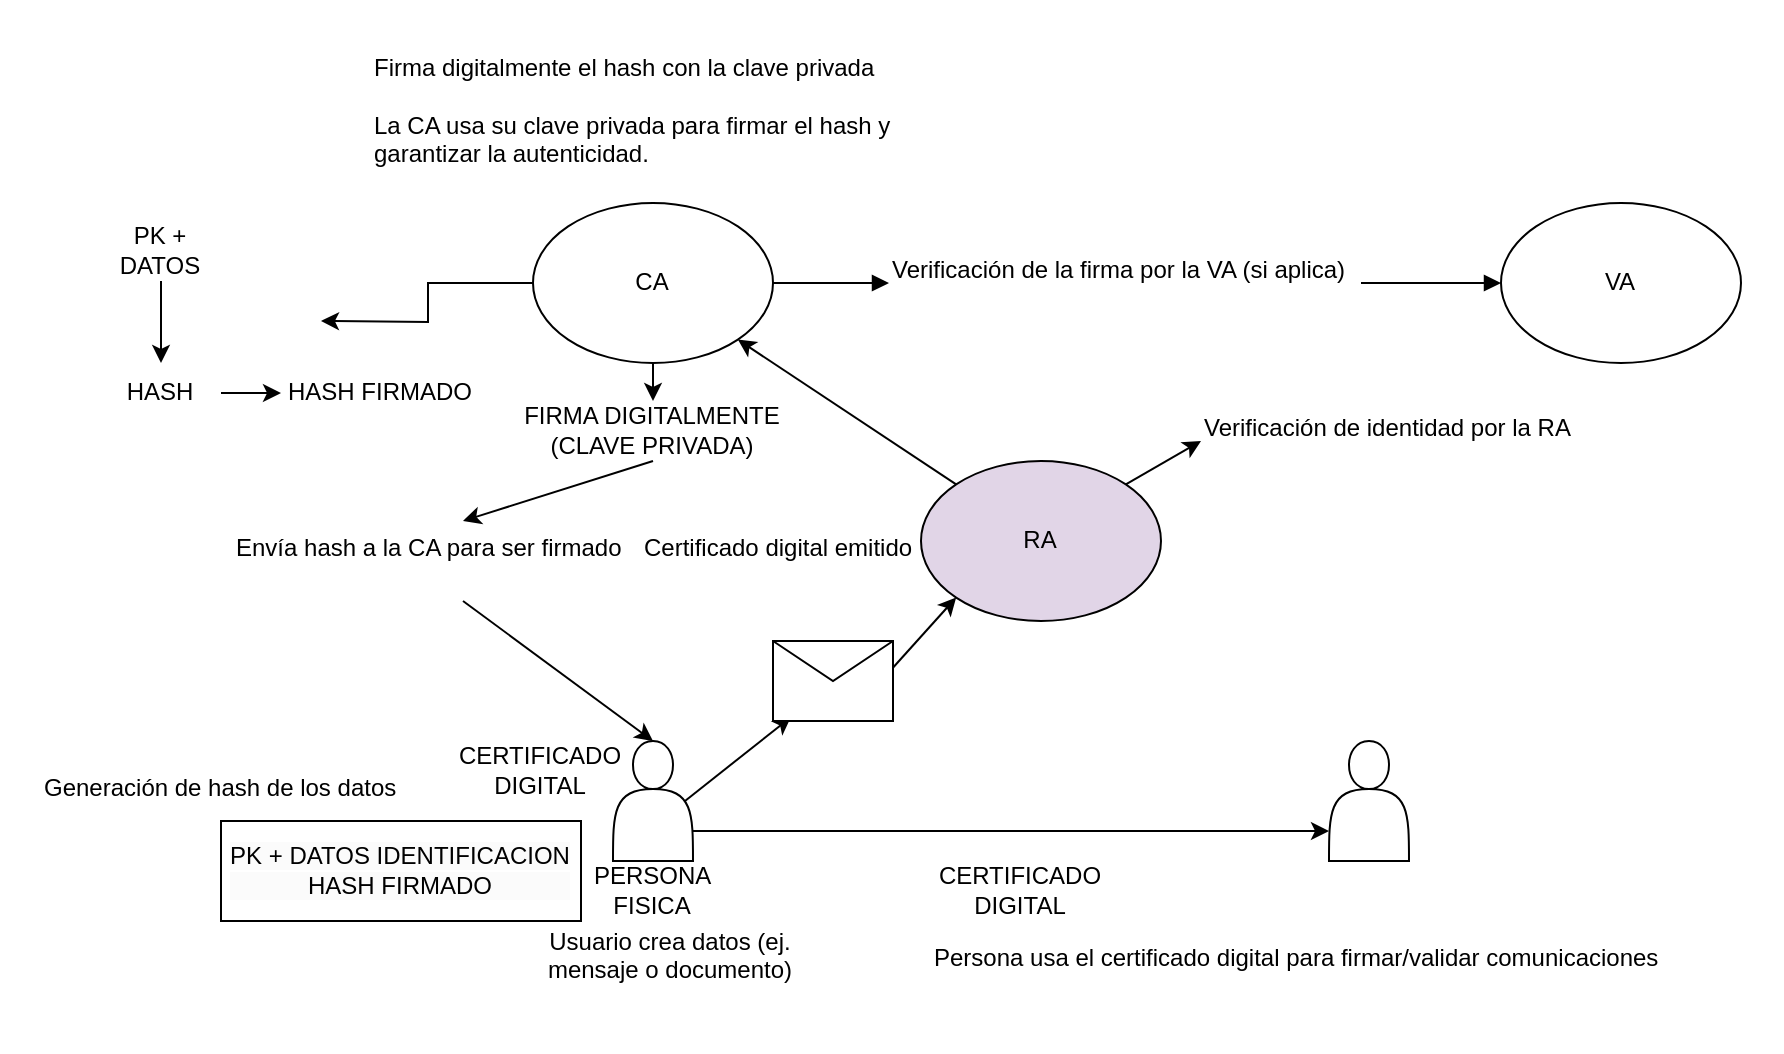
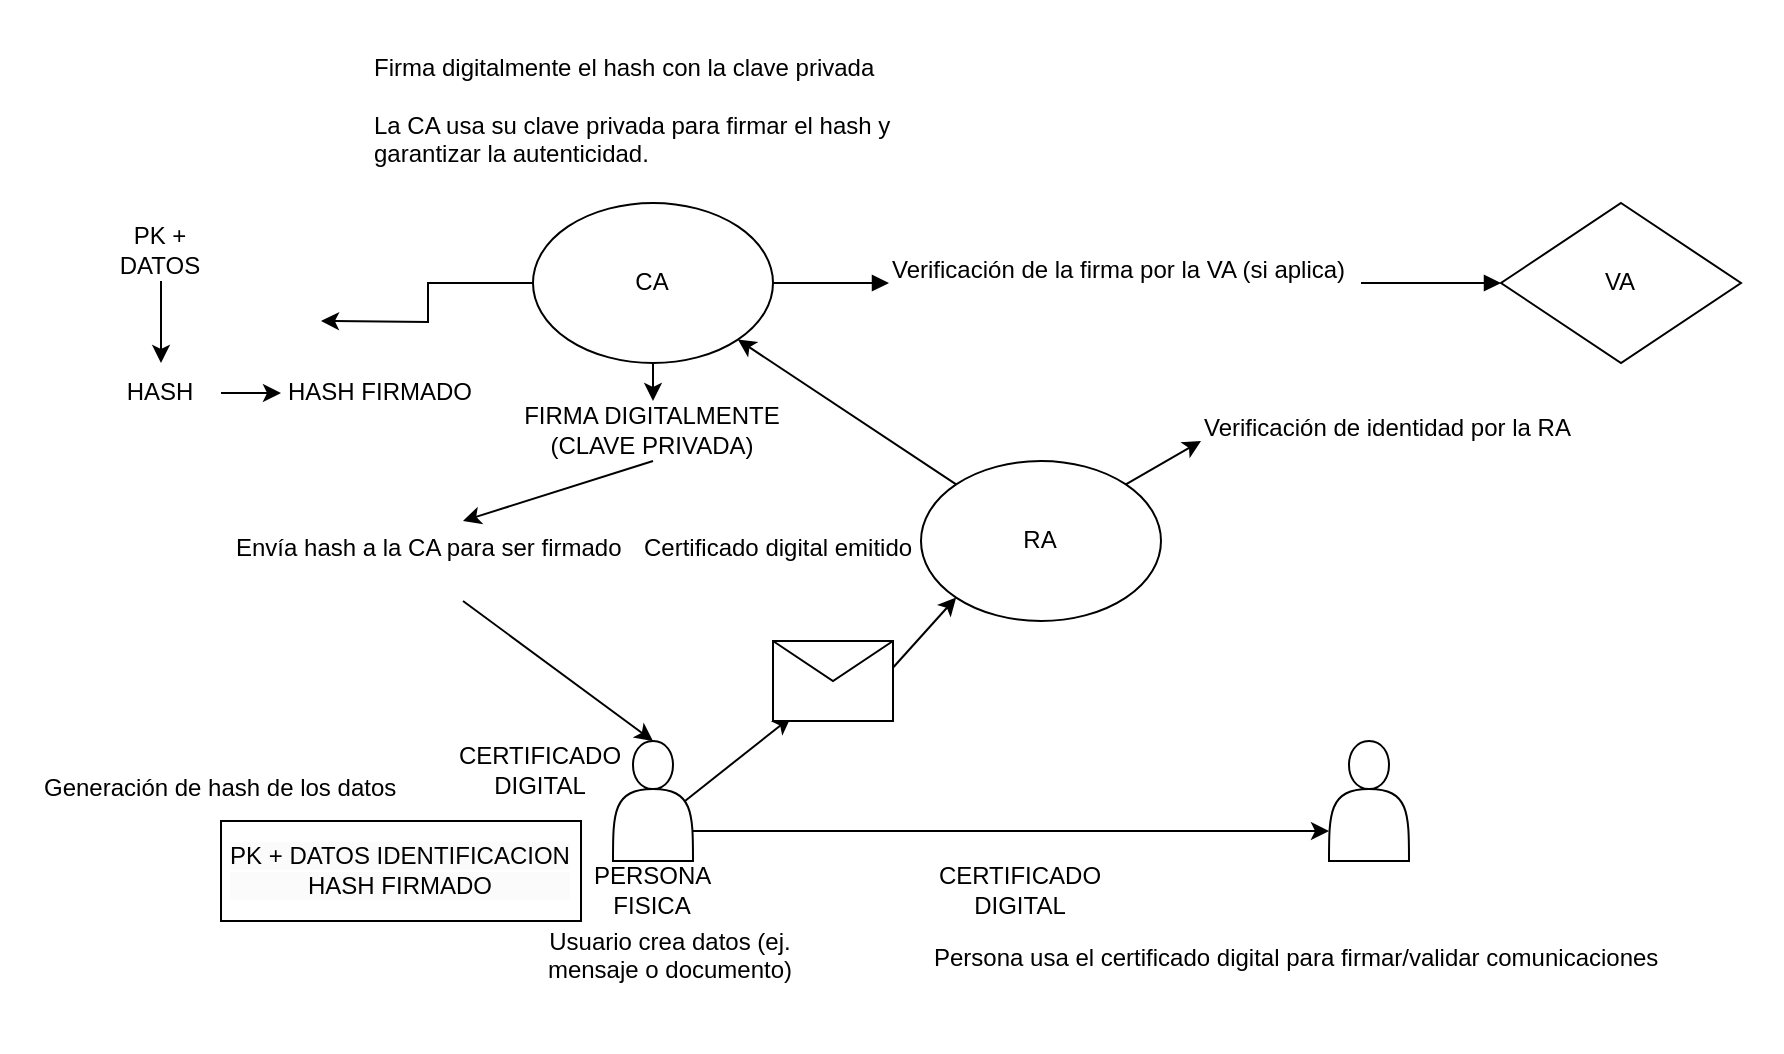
  <mxCell id="0" />
  <mxCell id="1" parent="0" />
  <mxCell id="2" value="" style="curved=1;startArrow=none;endArrow=block;exitX=1;exitY=0.5;entryX=0;entryY=0.5;exitDx=0;exitDy=0;entryDx=0;entryDy=0;" parent="1" source="32" target="9" edge="1"><mxGeometry relative="1" as="geometry"><Array as="points" /><mxPoint x="373" y="141.48" as="sourcePoint" /><mxPoint x="423" y="141.48" as="targetPoint" /></mxGeometry></mxCell>
  <mxCell id="3" style="edgeStyle=orthogonalEdgeStyle;rounded=0;orthogonalLoop=1;jettySize=auto;html=1;exitX=0;exitY=0.5;exitDx=0;exitDy=0;" edge="1" parent="1" source="4"><mxGeometry relative="1" as="geometry"><mxPoint x="160" y="160" as="targetPoint" /></mxGeometry></mxCell>
  <mxCell id="4" value="CA" style="ellipse;whiteSpace=wrap;html=1;" vertex="1" parent="1"><mxGeometry x="266" y="101" width="120" height="80" as="geometry" /></mxCell>
  <mxCell id="5" value="" style="endArrow=classic;html=1;rounded=0;exitX=0.5;exitY=1;exitDx=0;exitDy=0;entryX=0.5;entryY=0;entryDx=0;entryDy=0;" edge="1" parent="1" source="29" target="8"><mxGeometry width="50" height="50" relative="1" as="geometry"><mxPoint x="420" y="240" as="sourcePoint" /><mxPoint x="326" y="310" as="targetPoint" /></mxGeometry></mxCell>
- <mxCell id="6" value="RA" style="ellipse;whiteSpace=wrap;html=1;fillColor=#e1d5e7;" vertex="1" parent="1"><mxGeometry x="460" y="230" width="120" height="80" as="geometry" /></mxCell>
+ <mxCell id="6" value="RA" style="ellipse;whiteSpace=wrap;html=1;" vertex="1" parent="1"><mxGeometry x="460" y="230" width="120" height="80" as="geometry" /></mxCell>
  <mxCell id="7" value="" style="endArrow=classic;html=1;rounded=0;exitX=0.9;exitY=0.5;exitDx=0;exitDy=0;entryX=0;entryY=1;entryDx=0;entryDy=0;exitPerimeter=0;" edge="1" parent="1" source="11" target="6"><mxGeometry width="50" height="50" relative="1" as="geometry"><mxPoint x="326" y="310" as="sourcePoint" /><mxPoint x="336" y="320" as="targetPoint" /></mxGeometry></mxCell>
  <mxCell id="8" value="" style="shape=actor;whiteSpace=wrap;html=1;" vertex="1" parent="1"><mxGeometry x="306" y="370" width="40" height="60" as="geometry" /></mxCell>
- <mxCell id="9" value="VA" style="ellipse;whiteSpace=wrap;html=1;" vertex="1" parent="1"><mxGeometry x="750" y="101" width="120" height="80" as="geometry" /></mxCell>
+ <mxCell id="9" value="VA" style="rhombus;whiteSpace=wrap;html=1;" vertex="1" parent="1"><mxGeometry x="750" y="101" width="120" height="80" as="geometry" /></mxCell>
  <mxCell id="10" value="" style="endArrow=classic;html=1;rounded=0;exitX=0.9;exitY=0.5;exitDx=0;exitDy=0;entryX=0.15;entryY=0.95;entryDx=0;entryDy=0;exitPerimeter=0;entryPerimeter=0;" edge="1" parent="1" source="8" target="11"><mxGeometry width="50" height="50" relative="1" as="geometry"><mxPoint x="342" y="400" as="sourcePoint" /><mxPoint x="520" y="310" as="targetPoint" /></mxGeometry></mxCell>
  <mxCell id="11" value="" style="shape=message;html=1;html=1;outlineConnect=0;labelPosition=center;verticalLabelPosition=bottom;align=center;verticalAlign=top;" vertex="1" parent="1"><mxGeometry x="386" y="320" width="60" height="40" as="geometry" /></mxCell>
  <mxCell id="12" value="CERTIFICADO DIGITAL" style="text;html=1;align=center;verticalAlign=middle;whiteSpace=wrap;rounded=0;" vertex="1" parent="1"><mxGeometry x="240" y="370" width="60" height="30" as="geometry" /></mxCell>
  <mxCell id="13" value="" style="shape=actor;whiteSpace=wrap;html=1;" vertex="1" parent="1"><mxGeometry x="664" y="370" width="40" height="60" as="geometry" /></mxCell>
  <mxCell id="14" value="" style="endArrow=classic;html=1;rounded=0;exitX=1;exitY=0.75;exitDx=0;exitDy=0;entryX=0;entryY=0.75;entryDx=0;entryDy=0;" edge="1" parent="1" source="8" target="13"><mxGeometry width="50" height="50" relative="1" as="geometry"><mxPoint x="352" y="410" as="sourcePoint" /><mxPoint x="440" y="380" as="targetPoint" /></mxGeometry></mxCell>
  <mxCell id="15" value="PERSONA FISICA" style="text;html=1;align=center;verticalAlign=middle;whiteSpace=wrap;rounded=0;" vertex="1" parent="1"><mxGeometry x="296" y="430" width="60" height="30" as="geometry" /></mxCell>
  <mxCell id="16" style="edgeStyle=orthogonalEdgeStyle;rounded=0;orthogonalLoop=1;jettySize=auto;html=1;exitX=0.5;exitY=1;exitDx=0;exitDy=0;entryX=0.5;entryY=0;entryDx=0;entryDy=0;" edge="1" parent="1" source="17" target="19"><mxGeometry relative="1" as="geometry" /></mxCell>
  <mxCell id="17" value="PK + DATOS" style="text;html=1;align=center;verticalAlign=middle;whiteSpace=wrap;rounded=0;" vertex="1" parent="1"><mxGeometry x="50" y="110" width="60" height="30" as="geometry" /></mxCell>
  <mxCell id="18" style="edgeStyle=orthogonalEdgeStyle;rounded=0;orthogonalLoop=1;jettySize=auto;html=1;exitX=1;exitY=0.5;exitDx=0;exitDy=0;entryX=0;entryY=0.5;entryDx=0;entryDy=0;" edge="1" parent="1" source="19" target="22"><mxGeometry relative="1" as="geometry" /></mxCell>
  <mxCell id="19" value="HASH" style="text;html=1;align=center;verticalAlign=middle;whiteSpace=wrap;rounded=0;" vertex="1" parent="1"><mxGeometry x="50" y="181" width="60" height="30" as="geometry" /></mxCell>
  <mxCell id="20" value="" style="endArrow=classic;html=1;rounded=0;exitX=0.5;exitY=1;exitDx=0;exitDy=0;entryX=0.5;entryY=0;entryDx=0;entryDy=0;" edge="1" parent="1" source="4" target="21"><mxGeometry width="50" height="50" relative="1" as="geometry"><mxPoint x="326" y="181" as="sourcePoint" /><mxPoint x="326" y="370" as="targetPoint" /></mxGeometry></mxCell>
  <mxCell id="21" value="FIRMA DIGITALMENTE&lt;div&gt;(CLAVE PRIVADA)&lt;/div&gt;" style="text;html=1;align=center;verticalAlign=middle;whiteSpace=wrap;rounded=0;" vertex="1" parent="1"><mxGeometry x="256" y="200" width="140" height="30" as="geometry" /></mxCell>
  <mxCell id="22" value="HASH FIRMADO" style="text;html=1;align=center;verticalAlign=middle;whiteSpace=wrap;rounded=0;" vertex="1" parent="1"><mxGeometry x="140" y="181" width="100" height="30" as="geometry" /></mxCell>
  <mxCell id="23" value="CERTIFICADO DIGITAL" style="text;html=1;align=center;verticalAlign=middle;whiteSpace=wrap;rounded=0;" vertex="1" parent="1"><mxGeometry x="480" y="430" width="60" height="30" as="geometry" /></mxCell>
  <mxCell id="24" value="&lt;span style=&quot;color: rgb(0, 0, 0); font-family: Helvetica; font-size: 12px; font-style: normal; font-variant-ligatures: normal; font-variant-caps: normal; font-weight: 400; letter-spacing: normal; orphans: 2; text-align: center; text-indent: 0px; text-transform: none; widows: 2; word-spacing: 0px; -webkit-text-stroke-width: 0px; white-space: normal; background-color: rgb(251, 251, 251); text-decoration-thickness: initial; text-decoration-style: initial; text-decoration-color: initial; display: inline !important; float: none;&quot;&gt;PK + DATOS IDENTIFICACION&lt;/span&gt;&lt;div style=&quot;forced-color-adjust: none; color: rgb(0, 0, 0); font-family: Helvetica; font-size: 12px; font-style: normal; font-variant-ligatures: normal; font-variant-caps: normal; font-weight: 400; letter-spacing: normal; orphans: 2; text-align: center; text-indent: 0px; text-transform: none; widows: 2; word-spacing: 0px; -webkit-text-stroke-width: 0px; white-space: normal; background-color: rgb(251, 251, 251); text-decoration-thickness: initial; text-decoration-style: initial; text-decoration-color: initial;&quot;&gt;HASH FIRMADO&lt;/div&gt;" style="rounded=0;whiteSpace=wrap;html=1;" vertex="1" parent="1"><mxGeometry x="110" y="410" width="180" height="50" as="geometry" /></mxCell>
  <mxCell id="25" value="" style="endArrow=classic;html=1;rounded=0;entryX=1;entryY=1;entryDx=0;entryDy=0;exitX=0;exitY=0;exitDx=0;exitDy=0;" edge="1" parent="1" source="6" target="4"><mxGeometry width="50" height="50" relative="1" as="geometry"><mxPoint x="680" y="300" as="sourcePoint" /><mxPoint x="730" y="250" as="targetPoint" /></mxGeometry></mxCell>
  <mxCell id="26" value="&#10;Usuario crea datos (ej. mensaje o documento)&#10;&#10;" style="text;html=1;align=center;verticalAlign=middle;whiteSpace=wrap;rounded=0;" vertex="1" parent="1"><mxGeometry y="470" width="130" height="30" as="geometry" x="270" /></mxCell>
  <mxCell id="27" value="Generación de hash de los datos" style="text;whiteSpace=wrap;html=1;" vertex="1" parent="1"><mxGeometry x="20" y="380" width="210" height="40" as="geometry" /></mxCell>
  <mxCell id="28" value="" style="endArrow=classic;html=1;rounded=0;exitX=0.5;exitY=1;exitDx=0;exitDy=0;entryX=0.5;entryY=0;entryDx=0;entryDy=0;" edge="1" parent="1" source="21" target="29"><mxGeometry width="50" height="50" relative="1" as="geometry"><mxPoint x="326" y="230" as="sourcePoint" /><mxPoint x="326" y="370" as="targetPoint" /></mxGeometry></mxCell>
  <mxCell id="29" value="Envía hash a la CA para ser firmado" style="text;whiteSpace=wrap;html=1;" vertex="1" parent="1"><mxGeometry x="116" y="260" width="230" height="40" as="geometry" /></mxCell>
  <mxCell id="30" value="Firma digitalmente el hash con la clave privada&lt;div&gt;&lt;br&gt;&lt;/div&gt;&lt;div&gt;La CA usa su clave privada para firmar el hash y garantizar la autenticidad.&lt;/div&gt;" style="text;whiteSpace=wrap;html=1;" vertex="1" parent="1"><mxGeometry x="185" y="20" width="280" height="40" as="geometry" /></mxCell>
  <mxCell id="31" value="" style="curved=1;startArrow=none;endArrow=block;exitX=1;exitY=0.5;entryX=0;entryY=0.5;exitDx=0;exitDy=0;entryDx=0;entryDy=0;" edge="1" parent="1" source="4" target="32"><mxGeometry relative="1" as="geometry"><Array as="points" /><mxPoint x="386" y="141" as="sourcePoint" /><mxPoint x="624" y="141" as="targetPoint" /></mxGeometry></mxCell>
  <mxCell id="32" value="Verificación de la firma por la VA (si aplica)" style="text;whiteSpace=wrap;html=1;" vertex="1" parent="1"><mxGeometry x="444" y="121" width="236" height="40" as="geometry" /></mxCell>
  <mxCell id="33" value="Verificación de identidad por la RA" style="text;whiteSpace=wrap;html=1;" vertex="1" parent="1"><mxGeometry x="600" y="200" width="220" height="20" as="geometry" /></mxCell>
  <mxCell id="34" value="" style="endArrow=classic;html=1;rounded=0;entryX=0;entryY=1;entryDx=0;entryDy=0;exitX=1;exitY=0;exitDx=0;exitDy=0;" edge="1" parent="1" source="6" target="33"><mxGeometry width="50" height="50" relative="1" as="geometry"><mxPoint x="580" y="310" as="sourcePoint" /><mxPoint x="630" y="260" as="targetPoint" /></mxGeometry></mxCell>
  <mxCell id="35" value="Certificado digital emitido" style="text;whiteSpace=wrap;html=1;" vertex="1" parent="1"><mxGeometry x="320" y="260" width="170" height="40" as="geometry" /></mxCell>
  <mxCell id="36" value="Persona usa el certificado digital para firmar/validar comunicaciones" style="text;whiteSpace=wrap;html=1;" vertex="1" parent="1"><mxGeometry x="465" y="465" width="400" height="40" as="geometry" /></mxCell>
